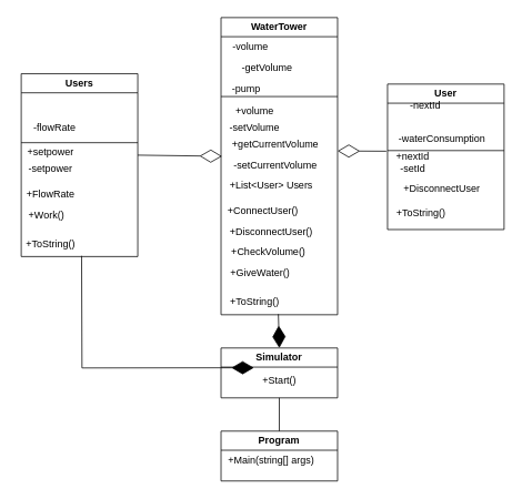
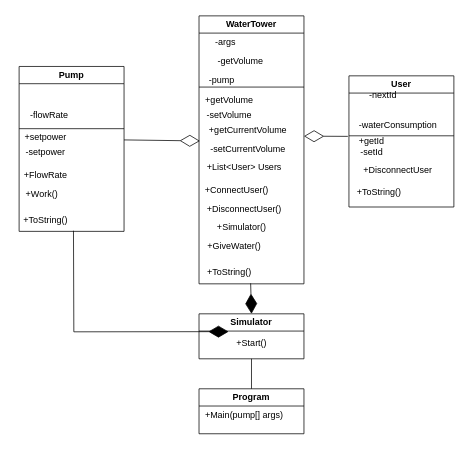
  <mxCell id="0" />
  <mxCell id="1" parent="0" />
  <mxCell id="2" value="Program" style="swimlane;whiteSpace=wrap;html=1;" vertex="1" parent="1"><mxGeometry x="265" y="518" width="140" height="60" as="geometry" /></mxCell>
- <mxCell id="3" value="+Main(string[] args)" style="text;html=1;align=center;verticalAlign=middle;resizable=0;points=[];autosize=1;strokeColor=none;fillColor=none;" vertex="1" parent="2"><mxGeometry x="-5" y="20" width="130" height="30" as="geometry" /></mxCell>
- <mxCell id="4" value="Users" style="swimlane;whiteSpace=wrap;html=1;" vertex="1" parent="1"><mxGeometry x="25" y="88" width="140" height="220" as="geometry" /></mxCell>
+ <mxCell id="3" value="+Main(pump[] args)" style="text;html=1;align=center;verticalAlign=middle;resizable=0;points=[];autosize=1;strokeColor=none;fillColor=none;" vertex="1" parent="2"><mxGeometry x="-5" y="20" width="130" height="30" as="geometry" /></mxCell>
+ <mxCell id="4" value="Pump" style="swimlane;whiteSpace=wrap;html=1;" vertex="1" parent="1"><mxGeometry x="25" y="88" width="140" height="220" as="geometry" /></mxCell>
  <mxCell id="5" value="-flowRate" style="text;html=1;align=center;verticalAlign=middle;resizable=0;points=[];autosize=1;strokeColor=none;fillColor=none;" vertex="1" parent="4"><mxGeometry x="5" y="50" width="70" height="30" as="geometry" /></mxCell>
  <mxCell id="6" value="+setpower" style="text;html=1;align=center;verticalAlign=middle;resizable=0;points=[];autosize=1;strokeColor=none;fillColor=none;" vertex="1" parent="4"><mxGeometry x="-5" y="80" width="80" height="30" as="geometry" /></mxCell>
  <mxCell id="7" value="+FlowRate" style="text;html=1;align=center;verticalAlign=middle;resizable=0;points=[];autosize=1;strokeColor=none;fillColor=none;" vertex="1" parent="4"><mxGeometry x="-5" y="130" width="80" height="30" as="geometry" /></mxCell>
  <mxCell id="8" value="+ToString()" style="text;html=1;align=center;verticalAlign=middle;resizable=0;points=[];autosize=1;strokeColor=none;fillColor=none;" vertex="1" parent="4"><mxGeometry x="-5" y="190" width="80" height="30" as="geometry" /></mxCell>
  <mxCell id="9" value="-setpower" style="text;html=1;align=center;verticalAlign=middle;resizable=0;points=[];autosize=1;strokeColor=none;fillColor=none;" vertex="1" parent="4"><mxGeometry x="-5" y="100" width="80" height="30" as="geometry" /></mxCell>
  <mxCell id="10" style="edgeStyle=orthogonalEdgeStyle;rounded=0;orthogonalLoop=1;jettySize=auto;html=1;exitX=0.5;exitY=1;exitDx=0;exitDy=0;entryX=0.5;entryY=0;entryDx=0;entryDy=0;endArrow=none;" edge="1" parent="1" source="11" target="2"><mxGeometry relative="1" as="geometry" /></mxCell>
  <mxCell id="11" value="Simulator" style="swimlane;whiteSpace=wrap;html=1;" vertex="1" parent="1"><mxGeometry x="265" y="418" width="140" height="60" as="geometry" /></mxCell>
  <mxCell id="12" value="+Start()" style="text;html=1;align=center;verticalAlign=middle;resizable=0;points=[];autosize=1;strokeColor=none;fillColor=none;" vertex="1" parent="11"><mxGeometry x="40" y="25" width="60" height="30" as="geometry" /></mxCell>
  <mxCell id="13" value="User" style="swimlane;whiteSpace=wrap;html=1;" vertex="1" parent="1"><mxGeometry x="465" y="100.5" width="140" height="175" as="geometry" /></mxCell>
  <mxCell id="14" value="-nextId" style="text;html=1;align=center;verticalAlign=middle;resizable=0;points=[];autosize=1;strokeColor=none;fillColor=none;" vertex="1" parent="13"><mxGeometry x="15" y="10" width="60" height="30" as="geometry" /></mxCell>
  <mxCell id="15" value="-waterConsumption" style="text;html=1;align=center;verticalAlign=middle;resizable=0;points=[];autosize=1;strokeColor=none;fillColor=none;" vertex="1" parent="13"><mxGeometry y="50" width="130" height="30" as="geometry" /></mxCell>
  <mxCell id="16" value="" style="endArrow=none;html=1;rounded=0;exitX=0.004;exitY=1.1;exitDx=0;exitDy=0;exitPerimeter=0;" edge="1" parent="13"><mxGeometry width="50" height="50" relative="1" as="geometry"><mxPoint y="80" as="sourcePoint" /><mxPoint x="140" y="80" as="targetPoint" /></mxGeometry></mxCell>
- <mxCell id="17" value="+nextId" style="text;html=1;align=center;verticalAlign=middle;resizable=0;points=[];autosize=1;strokeColor=none;fillColor=none;" vertex="1" parent="13"><mxGeometry y="72.5" width="60" height="30" as="geometry" /></mxCell>
+ <mxCell id="17" value="+getId" style="text;html=1;align=center;verticalAlign=middle;resizable=0;points=[];autosize=1;strokeColor=none;fillColor=none;" vertex="1" parent="13"><mxGeometry y="72.5" width="60" height="30" as="geometry" /></mxCell>
  <mxCell id="18" value="+DisconnectUser" style="text;html=1;align=center;verticalAlign=middle;resizable=0;points=[];autosize=1;strokeColor=none;fillColor=none;" vertex="1" parent="13"><mxGeometry y="110" width="130" height="30" as="geometry" /></mxCell>
  <mxCell id="19" value="+ToString()" style="text;html=1;align=center;verticalAlign=middle;resizable=0;points=[];autosize=1;strokeColor=none;fillColor=none;" vertex="1" parent="13"><mxGeometry y="140" width="80" height="30" as="geometry" /></mxCell>
  <mxCell id="20" value="" style="endArrow=diamondThin;endFill=0;endSize=24;html=1;rounded=0;exitX=-0.024;exitY=0.275;exitDx=0;exitDy=0;exitPerimeter=0;" edge="1" parent="13" source="17"><mxGeometry width="160" relative="1" as="geometry"><mxPoint x="-50" y="87.5" as="sourcePoint" /><mxPoint x="-60" y="80.5" as="targetPoint" /></mxGeometry></mxCell>
  <mxCell id="21" value="-setId" style="text;html=1;align=center;verticalAlign=middle;resizable=0;points=[];autosize=1;strokeColor=none;fillColor=none;" vertex="1" parent="13"><mxGeometry x="5" y="87.5" width="50" height="30" as="geometry" /></mxCell>
  <mxCell id="22" value="WaterTower" style="swimlane;whiteSpace=wrap;html=1;" vertex="1" parent="1"><mxGeometry x="265" y="20.5" width="140" height="357.5" as="geometry" /></mxCell>
- <mxCell id="23" value="-volume" style="text;html=1;align=center;verticalAlign=middle;resizable=0;points=[];autosize=1;strokeColor=none;fillColor=none;" vertex="1" parent="22"><mxGeometry y="20" width="70" height="30" as="geometry" /></mxCell>
+ <mxCell id="23" value="-args" style="text;html=1;align=center;verticalAlign=middle;resizable=0;points=[];autosize=1;strokeColor=none;fillColor=none;" vertex="1" parent="22"><mxGeometry y="20" width="70" height="30" as="geometry" /></mxCell>
  <mxCell id="24" value="-getVolume" style="text;html=1;align=center;verticalAlign=middle;resizable=0;points=[];autosize=1;strokeColor=none;fillColor=none;" vertex="1" parent="22"><mxGeometry x="5" y="45" width="100" height="30" as="geometry" /></mxCell>
  <mxCell id="25" value="" style="endArrow=none;html=1;rounded=0;exitX=0.004;exitY=1.1;exitDx=0;exitDy=0;exitPerimeter=0;" edge="1" parent="22"><mxGeometry width="50" height="50" relative="1" as="geometry"><mxPoint y="95" as="sourcePoint" /><mxPoint x="140" y="95" as="targetPoint" /></mxGeometry></mxCell>
- <mxCell id="26" value="+volume" style="text;html=1;align=center;verticalAlign=middle;resizable=0;points=[];autosize=1;strokeColor=none;fillColor=none;" vertex="1" parent="22"><mxGeometry x="-5" y="97.5" width="90" height="30" as="geometry" /></mxCell>
+ <mxCell id="26" value="+getVolume" style="text;html=1;align=center;verticalAlign=middle;resizable=0;points=[];autosize=1;strokeColor=none;fillColor=none;" vertex="1" parent="22"><mxGeometry x="-5" y="97.5" width="90" height="30" as="geometry" /></mxCell>
  <mxCell id="27" value="+getCurrentVolume" style="text;html=1;align=center;verticalAlign=middle;resizable=0;points=[];autosize=1;strokeColor=none;fillColor=none;" vertex="1" parent="22"><mxGeometry y="137.5" width="130" height="30" as="geometry" /></mxCell>
  <mxCell id="28" value="+List&amp;lt;User&amp;gt; Users" style="text;html=1;align=center;verticalAlign=middle;resizable=0;points=[];autosize=1;strokeColor=none;fillColor=none;" vertex="1" parent="22"><mxGeometry y="187.5" width="120" height="30" as="geometry" /></mxCell>
  <mxCell id="29" value="+ConnectUser()" style="text;html=1;align=center;verticalAlign=middle;resizable=0;points=[];autosize=1;strokeColor=none;fillColor=none;" vertex="1" parent="22"><mxGeometry x="-5" y="217.5" width="110" height="30" as="geometry" /></mxCell>
  <mxCell id="30" value="+DisconnectUser()" style="text;html=1;align=center;verticalAlign=middle;resizable=0;points=[];autosize=1;strokeColor=none;fillColor=none;" vertex="1" parent="22"><mxGeometry y="242.5" width="120" height="30" as="geometry" /></mxCell>
- <mxCell id="31" value="&amp;nbsp;+CheckVolume()" style="text;html=1;align=center;verticalAlign=middle;resizable=0;points=[];autosize=1;strokeColor=none;fillColor=none;" vertex="1" parent="22"><mxGeometry x="-5" y="267.5" width="120" height="30" as="geometry" /></mxCell>
+ <mxCell id="31" value="&amp;nbsp;+Simulator()" style="text;html=1;align=center;verticalAlign=middle;resizable=0;points=[];autosize=1;strokeColor=none;fillColor=none;" vertex="1" parent="22"><mxGeometry x="-5" y="267.5" width="120" height="30" as="geometry" /></mxCell>
  <mxCell id="32" value="&amp;nbsp;+GiveWater()" style="text;html=1;align=center;verticalAlign=middle;resizable=0;points=[];autosize=1;strokeColor=none;fillColor=none;" vertex="1" parent="22"><mxGeometry x="-5" y="292.5" width="100" height="30" as="geometry" /></mxCell>
  <mxCell id="33" value="+ToString()" style="text;html=1;align=center;verticalAlign=middle;resizable=0;points=[];autosize=1;strokeColor=none;fillColor=none;" vertex="1" parent="22"><mxGeometry y="327.5" width="80" height="30" as="geometry" /></mxCell>
  <mxCell id="34" value="-setVolume" style="text;html=1;align=center;verticalAlign=middle;resizable=0;points=[];autosize=1;strokeColor=none;fillColor=none;" vertex="1" parent="22"><mxGeometry y="117.5" width="80" height="30" as="geometry" /></mxCell>
  <mxCell id="35" value="-setCurrentVolume" style="text;html=1;align=center;verticalAlign=middle;resizable=0;points=[];autosize=1;strokeColor=none;fillColor=none;" vertex="1" parent="22"><mxGeometry x="5" y="163.75" width="120" height="30" as="geometry" /></mxCell>
  <mxCell id="36" value="" style="endArrow=none;html=1;rounded=0;" edge="1" parent="1"><mxGeometry width="50" height="50" relative="1" as="geometry"><mxPoint x="25" y="171" as="sourcePoint" /><mxPoint x="165" y="171" as="targetPoint" /></mxGeometry></mxCell>
  <mxCell id="37" value="+Work()" style="text;html=1;align=center;verticalAlign=middle;resizable=0;points=[];autosize=1;strokeColor=none;fillColor=none;" vertex="1" parent="1"><mxGeometry x="20" y="243" width="70" height="30" as="geometry" /></mxCell>
  <mxCell id="38" value="-pump" style="text;html=1;align=center;verticalAlign=middle;resizable=0;points=[];autosize=1;strokeColor=none;fillColor=none;" vertex="1" parent="1"><mxGeometry x="265" y="90.5" width="60" height="30" as="geometry" /></mxCell>
  <mxCell id="39" value="" style="endArrow=diamondThin;endFill=0;endSize=24;html=1;rounded=0;entryX=0.009;entryY=0.979;entryDx=0;entryDy=0;entryPerimeter=0;" edge="1" parent="1" target="27"><mxGeometry width="160" relative="1" as="geometry"><mxPoint x="165" y="186" as="sourcePoint" /><mxPoint x="205" y="178" as="targetPoint" /></mxGeometry></mxCell>
  <mxCell id="40" value="" style="endArrow=diamondThin;endFill=1;endSize=24;html=1;rounded=0;exitX=0.861;exitY=0.976;exitDx=0;exitDy=0;exitPerimeter=0;entryX=0.5;entryY=0;entryDx=0;entryDy=0;" edge="1" parent="1" source="33" target="11"><mxGeometry width="160" relative="1" as="geometry"><mxPoint x="325" y="428" as="sourcePoint" /><mxPoint x="365" y="398" as="targetPoint" /></mxGeometry></mxCell>
  <mxCell id="41" value="" style="endArrow=diamondThin;endFill=1;endSize=24;html=1;rounded=0;exitX=0.969;exitY=0.972;exitDx=0;exitDy=0;exitPerimeter=0;entryX=-0.009;entryY=-0.041;entryDx=0;entryDy=0;entryPerimeter=0;" edge="1" parent="1" source="8" target="12"><mxGeometry width="160" relative="1" as="geometry"><mxPoint x="225" y="398" as="sourcePoint" /><mxPoint x="226" y="461" as="targetPoint" /><Array as="points"><mxPoint x="98" y="442" /></Array></mxGeometry></mxCell>
